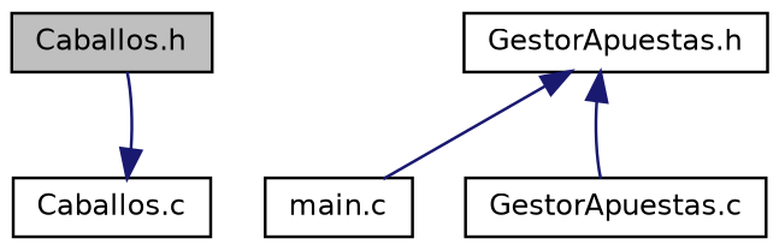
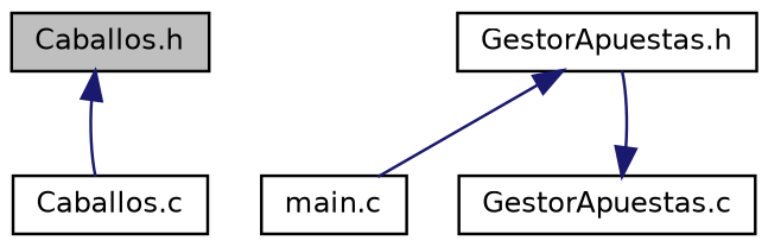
  digraph {
    node [color=black fillcolor=white fontname=Helvetica fontsize=10 shape=record style=filled]
    edge [color=midnightblue dir=back fontname=Helvetica fontsize=10 labelfontname=Helvetica labelfontsize=10 style=solid]
    n1 [fillcolor=grey75 fontcolor=black height=0.2 label="Caballos.h" width=0.4]
    n2 [height=0.2 label="Caballos.c" width=0.4]
    n3 [height=0.2 label="GestorApuestas.h" width=0.4]
    n4 [height=0.2 label="main.c" width=0.4]
    n5 [height=0.2 label="GestorApuestas.c" width=0.4]
-   n2 -> n1
+   n1 -> n2
    n3 -> n4
-   n3 -> n5
+   n5 -> n3
  }
